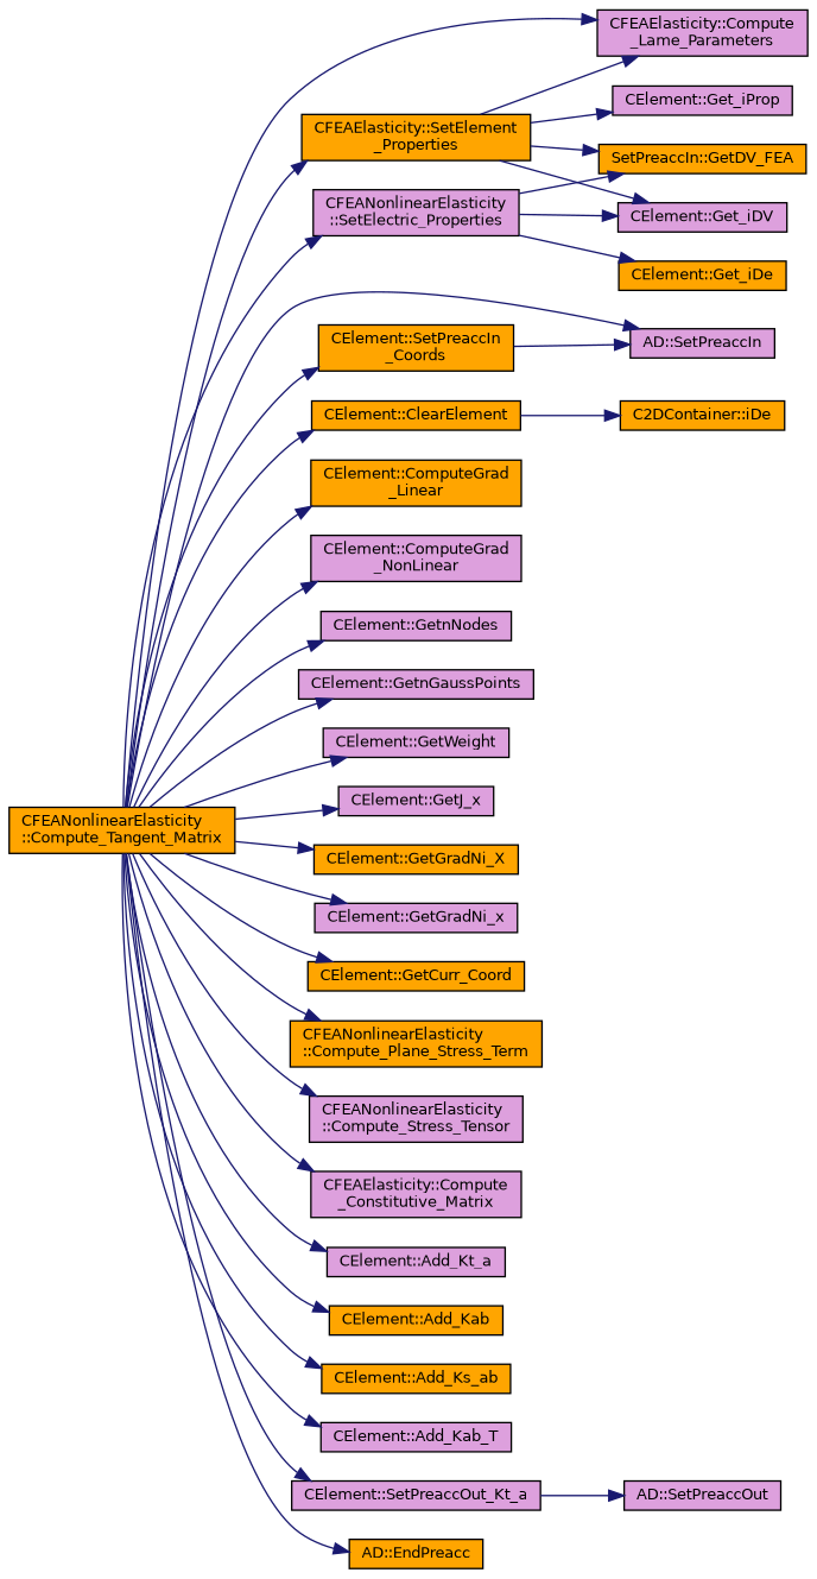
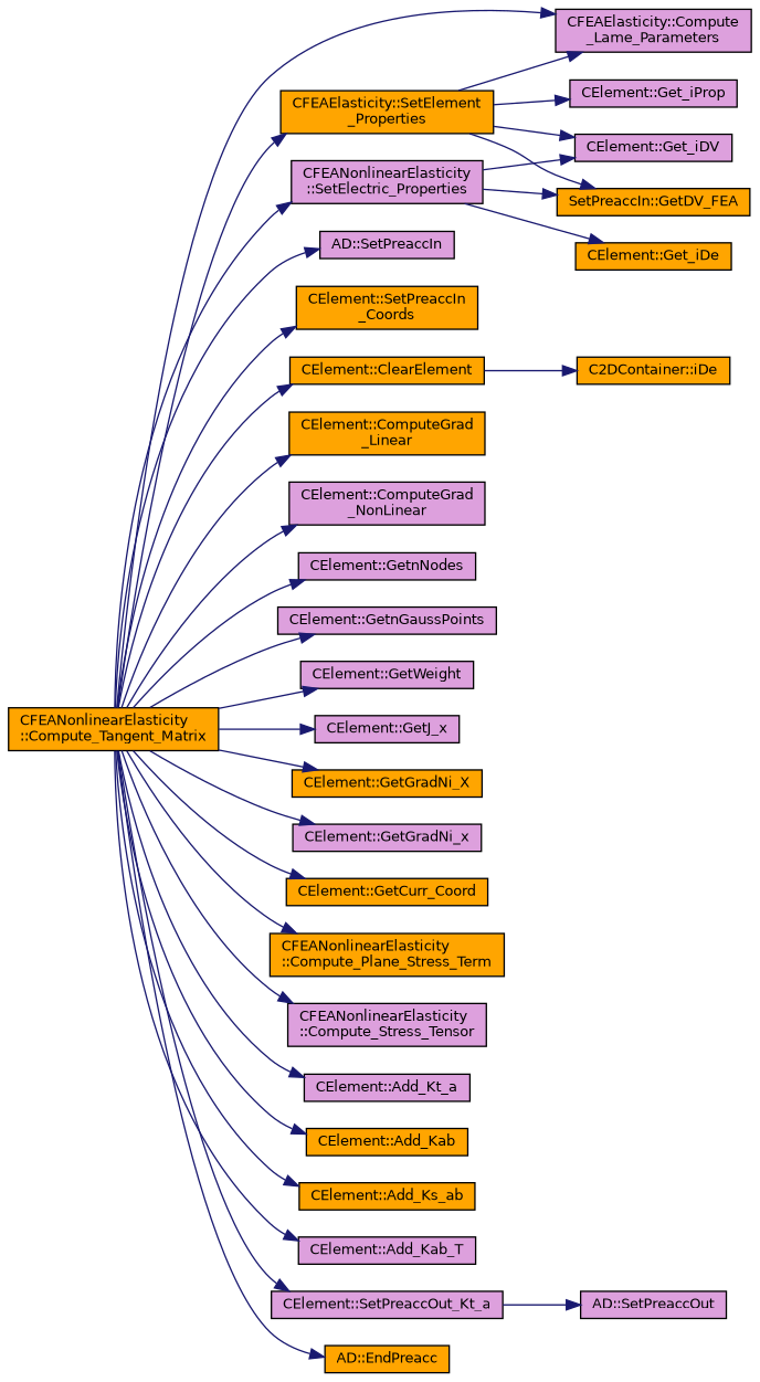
  digraph {
    rankdir=LR
    node [color=black fillcolor=plum fontname=Helvetica fontsize=10 shape=record style=filled]
    edge [color=midnightblue fontname=Helvetica fontsize=10 labelfontname=Helvetica labelfontsize=10 style=solid]
    n1 [fillcolor=orange fontcolor=black height=0.2 label="CFEANonlinearElasticity\l::Compute_Tangent_Matrix" width=0.4]
    n2 [fillcolor=orange height=0.2 label="CFEAElasticity::SetElement\l_Properties" width=0.4]
    n3 [height=0.2 label="CFEAElasticity::Compute\l_Lame_Parameters" width=0.4]
    n4 [height=0.2 label="CFEANonlinearElasticity\l::SetElectric_Properties" width=0.4]
    n5 [height=0.2 label="AD::SetPreaccIn" width=0.4]
    n6 [fillcolor=orange height=0.2 label="CElement::SetPreaccIn\l_Coords" width=0.4]
    n7 [fillcolor=orange height=0.2 label="CElement::ClearElement" width=0.4]
    n8 [fillcolor=orange height=0.2 label="CElement::ComputeGrad\l_Linear" width=0.4]
    n9 [height=0.2 label="CElement::ComputeGrad\l_NonLinear" width=0.4]
    n10 [height=0.2 label="CElement::GetnNodes" width=0.4]
    n11 [height=0.2 label="CElement::GetnGaussPoints" width=0.4]
    n12 [height=0.2 label="CElement::GetWeight" width=0.4]
    n13 [height=0.2 label="CElement::GetJ_x" width=0.4]
    n14 [fillcolor=orange height=0.2 label="CElement::GetGradNi_X" width=0.4]
    n15 [height=0.2 label="CElement::GetGradNi_x" width=0.4]
    n16 [fillcolor=orange height=0.2 label="CElement::GetCurr_Coord" width=0.4]
    n17 [fillcolor=orange height=0.2 label="CFEANonlinearElasticity\l::Compute_Plane_Stress_Term" width=0.4]
    n18 [height=0.2 label="CFEANonlinearElasticity\l::Compute_Stress_Tensor" width=0.4]
-   n19 [height=0.2 label="CFEAElasticity::Compute\l_Constitutive_Matrix" width=0.4]
    n20 [height=0.2 label="CElement::Add_Kt_a" width=0.4]
    n21 [fillcolor=orange height=0.2 label="CElement::Add_Kab" width=0.4]
    n22 [fillcolor=orange height=0.2 label="CElement::Add_Ks_ab" width=0.4]
    n23 [height=0.2 label="CElement::Add_Kab_T" width=0.4]
    n24 [height=0.2 label="CElement::SetPreaccOut_Kt_a" width=0.4]
    n25 [fillcolor=orange height=0.2 label="AD::EndPreacc" width=0.4]
    n26 [height=0.2 label="CElement::Get_iProp" width=0.4]
    n27 [fillcolor=orange height=0.2 label="SetPreaccIn::GetDV_FEA" width=0.4]
    n28 [height=0.2 label="CElement::Get_iDV" width=0.4]
    n29 [fillcolor=orange height=0.2 label="CElement::Get_iDe" width=0.4]
    n30 [fillcolor=orange height=0.2 label="C2DContainer::iDe" width=0.4]
    n31 [height=0.2 label="AD::SetPreaccOut" width=0.4]
    n1 -> n2
    n1 -> n3
    n1 -> n4
    n1 -> n5
    n1 -> n6
    n1 -> n7
    n1 -> n8
    n1 -> n9
    n1 -> n10
    n1 -> n11
    n1 -> n12
    n1 -> n13
    n1 -> n14
    n1 -> n15
    n1 -> n16
    n1 -> n17
    n1 -> n18
-   n1 -> n19
    n1 -> n20
    n1 -> n21
    n1 -> n22
    n1 -> n23
    n1 -> n24
    n1 -> n25
    n2 -> n3
    n2 -> n26
    n2 -> n27
    n2 -> n28
    n4 -> n27
    n4 -> n28
    n4 -> n29
-   n6 -> n5
    n7 -> n30
    n24 -> n31
  }
